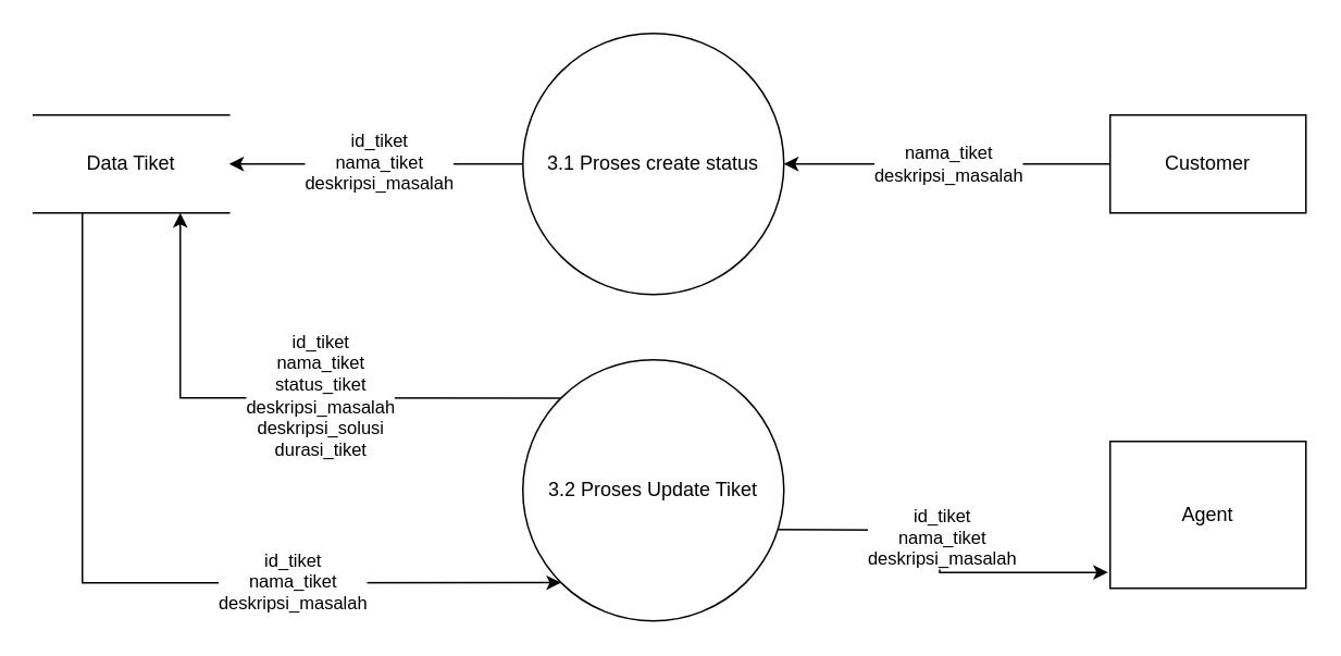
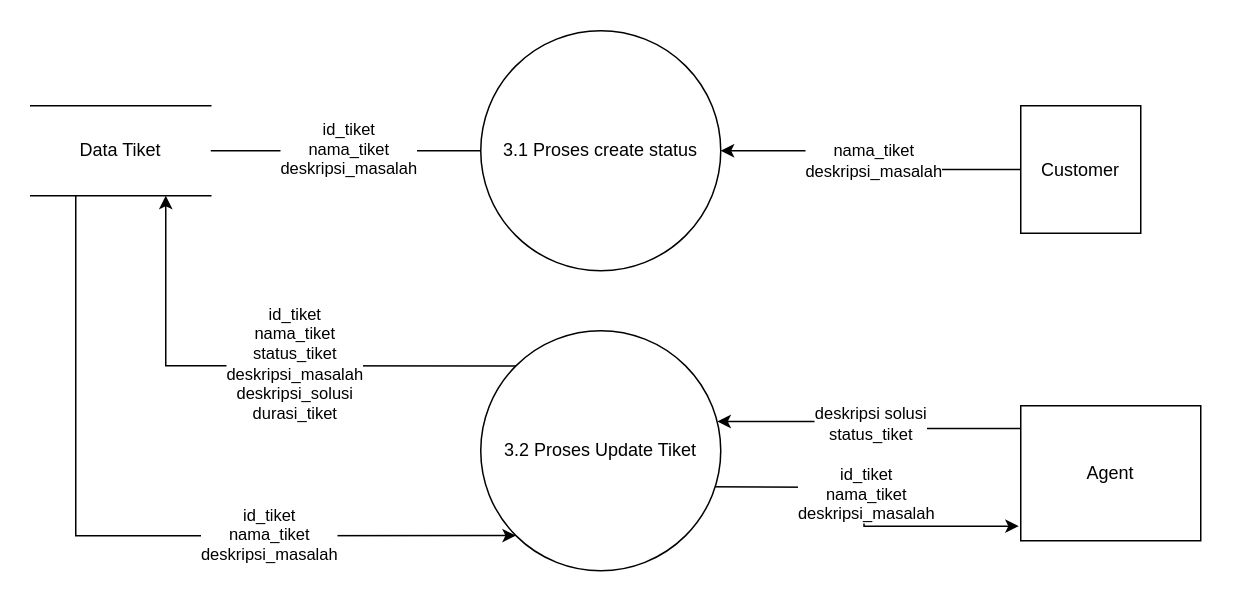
  <mxCell id="0" />
  <mxCell id="1" parent="0" />
  <mxCell id="2" style="edgeStyle=orthogonalEdgeStyle;rounded=0;orthogonalLoop=1;jettySize=auto;html=1;entryX=1;entryY=0.5;entryDx=0;entryDy=0;" edge="1" parent="1" source="4" target="7"><mxGeometry relative="1" as="geometry" /></mxCell>
  <mxCell id="3" value="&lt;div&gt;nama_tiket&lt;/div&gt;&lt;div&gt;deskripsi_masalah&lt;br&gt;&lt;/div&gt;" style="edgeLabel;html=1;align=center;verticalAlign=middle;resizable=0;points=[];" vertex="1" connectable="0" parent="2"><mxGeometry y="-1" relative="1" as="geometry"><mxPoint as="offset" /></mxGeometry></mxCell>
- <mxCell id="4" value="Customer" style="rounded=0;whiteSpace=wrap;html=1;" vertex="1" parent="1"><mxGeometry x="680" y="70" width="120" height="60" as="geometry" /></mxCell>
- <mxCell id="5" style="edgeStyle=orthogonalEdgeStyle;rounded=0;orthogonalLoop=1;jettySize=auto;html=1;exitX=0;exitY=0.5;exitDx=0;exitDy=0;entryX=1;entryY=0.5;entryDx=0;entryDy=0;" edge="1" parent="1" source="7" target="10"><mxGeometry relative="1" as="geometry" /></mxCell>
+ <mxCell id="4" value="Customer" style="rounded=0;whiteSpace=wrap;html=1;" vertex="1" parent="1"><mxGeometry x="680" y="70" width="80" height="85" as="geometry" /></mxCell>
+ <mxCell id="5" style="edgeStyle=orthogonalEdgeStyle;rounded=0;orthogonalLoop=1;jettySize=auto;html=1;exitX=0;exitY=0.5;exitDx=0;exitDy=0;entryX=1;entryY=0.5;entryDx=0;entryDy=0;endArrow=none;" edge="1" parent="1" source="7" target="10"><mxGeometry relative="1" as="geometry" /></mxCell>
  <mxCell id="6" value="&lt;div&gt;id_tiket&lt;/div&gt;&lt;div&gt;nama_tiket&lt;/div&gt;&lt;div&gt;deskripsi_masalah&lt;br&gt;&lt;/div&gt;" style="edgeLabel;html=1;align=center;verticalAlign=middle;resizable=0;points=[];" vertex="1" connectable="0" parent="5"><mxGeometry x="-0.015" y="-2" relative="1" as="geometry"><mxPoint as="offset" /></mxGeometry></mxCell>
  <mxCell id="7" value="3.1 Proses create status" style="ellipse;whiteSpace=wrap;html=1;aspect=fixed;" vertex="1" parent="1"><mxGeometry x="320" y="20" width="160" height="160" as="geometry" /></mxCell>
  <mxCell id="8" style="edgeStyle=orthogonalEdgeStyle;rounded=0;orthogonalLoop=1;jettySize=auto;html=1;exitX=0.25;exitY=1;exitDx=0;exitDy=0;entryX=0;entryY=1;entryDx=0;entryDy=0;" edge="1" parent="1" source="10" target="15"><mxGeometry relative="1" as="geometry"><Array as="points"><mxPoint x="50" y="357" /></Array></mxGeometry></mxCell>
  <mxCell id="9" value="&lt;div&gt;id_tiket&lt;/div&gt;&lt;div&gt;nama_tiket&lt;/div&gt;&lt;div&gt;deskripsi_masalah&lt;br&gt;&lt;/div&gt;" style="edgeLabel;html=1;align=center;verticalAlign=middle;resizable=0;points=[];" vertex="1" connectable="0" parent="8"><mxGeometry x="0.364" y="1" relative="1" as="geometry"><mxPoint as="offset" /></mxGeometry></mxCell>
  <mxCell id="10" value="Data Tiket" style="shape=partialRectangle;whiteSpace=wrap;html=1;left=0;right=0;fillColor=none;" vertex="1" parent="1"><mxGeometry x="20" y="70" width="120" height="60" as="geometry" /></mxCell>
  <mxCell id="11" style="edgeStyle=orthogonalEdgeStyle;rounded=0;orthogonalLoop=1;jettySize=auto;html=1;entryX=-0.011;entryY=0.892;entryDx=0;entryDy=0;entryPerimeter=0;" edge="1" parent="1" target="18"><mxGeometry relative="1" as="geometry"><mxPoint x="470" y="324" as="sourcePoint" /></mxGeometry></mxCell>
  <mxCell id="12" value="&lt;div&gt;id_tiket&lt;/div&gt;&lt;div&gt;nama_tiket&lt;/div&gt;&lt;div&gt;deskripsi_masalah&lt;br&gt;&lt;/div&gt;" style="edgeLabel;html=1;align=center;verticalAlign=middle;resizable=0;points=[];" vertex="1" connectable="0" parent="11"><mxGeometry x="-0.06" y="1" relative="1" as="geometry"><mxPoint as="offset" /></mxGeometry></mxCell>
  <mxCell id="13" style="edgeStyle=orthogonalEdgeStyle;rounded=0;orthogonalLoop=1;jettySize=auto;html=1;exitX=0;exitY=0;exitDx=0;exitDy=0;entryX=0.75;entryY=1;entryDx=0;entryDy=0;" edge="1" parent="1" source="15" target="10"><mxGeometry relative="1" as="geometry" /></mxCell>
  <mxCell id="14" value="&lt;div&gt;id_tiket&lt;/div&gt;&lt;div&gt;nama_tiket&lt;br&gt;&lt;/div&gt;&lt;div&gt;status_tiket&lt;br&gt;&lt;/div&gt;&lt;div&gt;deskripsi_masalah&lt;/div&gt;&lt;div&gt;deskripsi_solusi&lt;/div&gt;&lt;div&gt;durasi_tiket&lt;br&gt;&lt;/div&gt;" style="edgeLabel;html=1;align=center;verticalAlign=middle;resizable=0;points=[];" vertex="1" connectable="0" parent="13"><mxGeometry x="-0.144" y="-2" relative="1" as="geometry"><mxPoint as="offset" /></mxGeometry></mxCell>
  <mxCell id="15" value="3.2 Proses Update Tiket" style="ellipse;whiteSpace=wrap;html=1;aspect=fixed;" vertex="1" parent="1"><mxGeometry x="320" y="220" width="160" height="160" as="geometry" /></mxCell>
+ <mxCell id="16" style="edgeStyle=orthogonalEdgeStyle;rounded=0;orthogonalLoop=1;jettySize=auto;html=1;exitX=0;exitY=0.169;exitDx=0;exitDy=0;entryX=0.986;entryY=0.378;entryDx=0;entryDy=0;entryPerimeter=0;exitPerimeter=0;" edge="1" parent="1" source="18" target="15"><mxGeometry relative="1" as="geometry" /></mxCell>
+ <mxCell id="17" value="&lt;div&gt;deskripsi solusi&lt;/div&gt;&lt;div&gt;status_tiket&lt;br&gt;&lt;/div&gt;" style="edgeLabel;html=1;align=center;verticalAlign=middle;resizable=0;points=[];" vertex="1" connectable="0" parent="16"><mxGeometry x="0.019" y="1" relative="1" as="geometry"><mxPoint as="offset" /></mxGeometry></mxCell>
  <mxCell id="18" value="Agent" style="rounded=0;whiteSpace=wrap;html=1;" vertex="1" parent="1"><mxGeometry x="680" y="270" width="120" height="90" as="geometry" /></mxCell>
